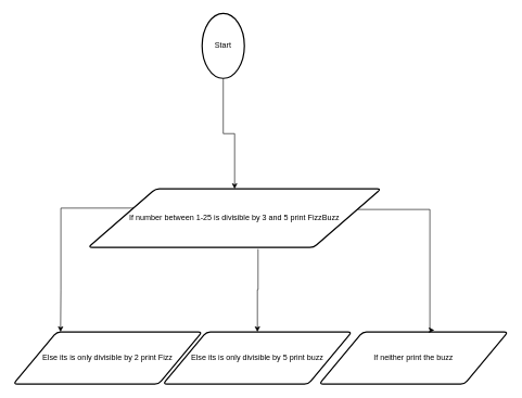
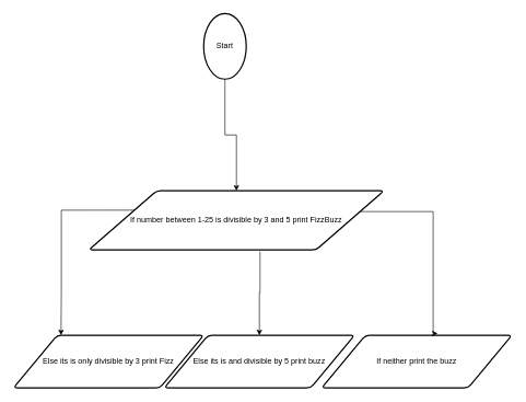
  <mxCell id="0" />
  <mxCell id="1" parent="0" />
  <mxCell id="2" style="edgeStyle=orthogonalEdgeStyle;rounded=0;orthogonalLoop=1;jettySize=auto;html=1;entryX=0.5;entryY=0;entryDx=0;entryDy=0;" edge="1" parent="1" source="3" target="6"><mxGeometry relative="1" as="geometry" /></mxCell>
  <mxCell id="3" value="Start" style="strokeWidth=2;html=1;shape=mxgraph.flowchart.start_2;whiteSpace=wrap;" vertex="1" parent="1"><mxGeometry x="310" y="20" width="65" height="100" as="geometry" /></mxCell>
  <mxCell id="4" style="edgeStyle=orthogonalEdgeStyle;rounded=0;orthogonalLoop=1;jettySize=auto;html=1;entryX=0.25;entryY=0;entryDx=0;entryDy=0;exitX=0;exitY=0.25;exitDx=0;exitDy=0;" edge="1" parent="1" source="6" target="7"><mxGeometry relative="1" as="geometry"><Array as="points"><mxPoint x="93" y="320" /><mxPoint x="93" y="445" /></Array></mxGeometry></mxCell>
  <mxCell id="5" style="edgeStyle=orthogonalEdgeStyle;rounded=0;orthogonalLoop=1;jettySize=auto;html=1;entryX=0.5;entryY=0;entryDx=0;entryDy=0;exitX=0.58;exitY=1.027;exitDx=0;exitDy=0;exitPerimeter=0;" edge="1" parent="1" source="6" target="8"><mxGeometry relative="1" as="geometry" /></mxCell>
  <mxCell id="6" value="If number between 1-25 is divisible by 3 and 5 print FizzBuzz" style="shape=parallelogram;html=1;strokeWidth=2;perimeter=parallelogramPerimeter;whiteSpace=wrap;rounded=1;arcSize=12;size=0.23;" vertex="1" parent="1"><mxGeometry x="135" y="290" width="450" height="90" as="geometry" /></mxCell>
- <mxCell id="7" value="Else its is only divisible by 2 print Fizz" style="shape=parallelogram;html=1;strokeWidth=2;perimeter=parallelogramPerimeter;whiteSpace=wrap;rounded=1;arcSize=12;size=0.23;" vertex="1" parent="1"><mxGeometry y="510" width="290" height="80" as="geometry" x="20" /></mxCell>
- <mxCell id="8" value="Else its is only divisible by 5 print buzz" style="shape=parallelogram;html=1;strokeWidth=2;perimeter=parallelogramPerimeter;whiteSpace=wrap;rounded=1;arcSize=12;size=0.23;" vertex="1" parent="1"><mxGeometry x="250" y="510" width="290" height="80" as="geometry" /></mxCell>
+ <mxCell id="7" value="Else its is only divisible by 3 print Fizz" style="shape=parallelogram;html=1;strokeWidth=2;perimeter=parallelogramPerimeter;whiteSpace=wrap;rounded=1;arcSize=12;size=0.23;" vertex="1" parent="1"><mxGeometry y="510" width="290" height="80" as="geometry" x="20" /></mxCell>
+ <mxCell id="8" value="Else its is and divisible by 5 print buzz" style="shape=parallelogram;html=1;strokeWidth=2;perimeter=parallelogramPerimeter;whiteSpace=wrap;rounded=1;arcSize=12;size=0.23;" vertex="1" parent="1"><mxGeometry x="250" y="510" width="290" height="80" as="geometry" /></mxCell>
  <mxCell id="9" value="If neither print the buzz" style="shape=parallelogram;html=1;strokeWidth=2;perimeter=parallelogramPerimeter;whiteSpace=wrap;rounded=1;arcSize=12;size=0.23;" vertex="1" parent="1"><mxGeometry x="490" y="510" width="290" height="80" as="geometry" /></mxCell>
  <mxCell id="10" style="edgeStyle=orthogonalEdgeStyle;rounded=0;orthogonalLoop=1;jettySize=auto;html=1;entryX=0.61;entryY=-0.035;entryDx=0;entryDy=0;entryPerimeter=0;exitX=0.92;exitY=0.351;exitDx=0;exitDy=0;exitPerimeter=0;" edge="1" parent="1" source="6" target="9"><mxGeometry relative="1" as="geometry"><Array as="points"><mxPoint x="660" y="322" /><mxPoint x="660" y="507" /></Array></mxGeometry></mxCell>
